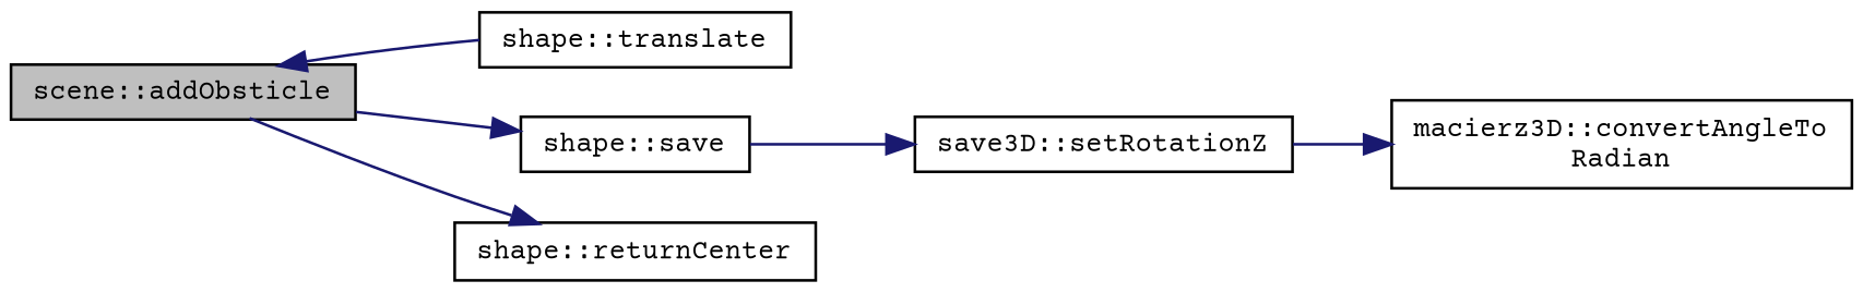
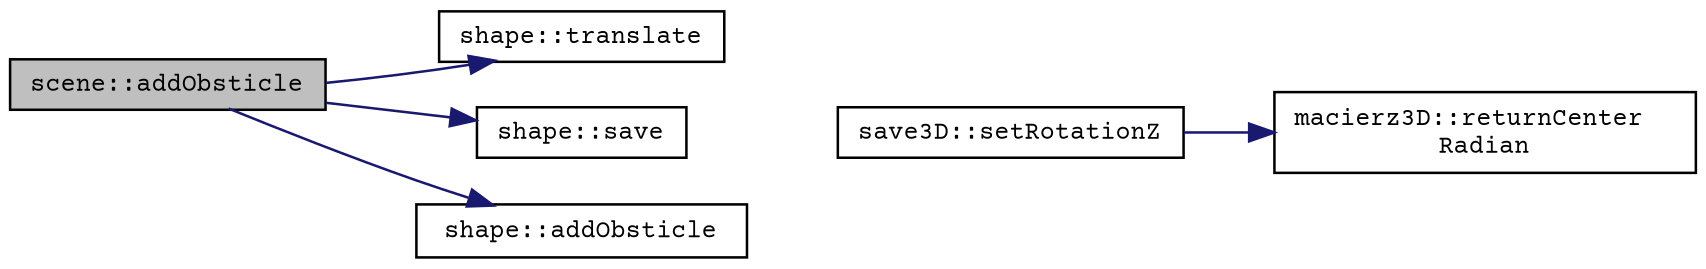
  digraph {
    fontname="Courier Prime"
    rankdir=LR
    node [color=black fillcolor=white fontname="Courier Prime" fontsize=10 shape=record style=filled]
    edge [color=midnightblue fontname="Courier Prime" fontsize=10 labelfontname=Helvetica labelfontsize=10 style=solid]
    n1 [fillcolor=grey75 fontcolor=black height=0.2 label="scene::addObsticle" width=0.4]
    n2 [height=0.2 label="shape::translate" width=0.4]
    n3 [height=0.2 label="shape::save" width=0.4]
-   n4 [height=0.2 label="shape::returnCenter" width=0.4]
+   n4 [height=0.2 label="shape::addObsticle" width=0.4]
    n5 [height=0.2 label="save3D::setRotationZ" width=0.4]
-   n6 [height=0.2 label="macierz3D::convertAngleTo\lRadian" width=0.4]
-   n2 -> n1
+   n6 [height=0.2 label="macierz3D::returnCenter\lRadian" width=0.4]
+   n1 -> n2
    n1 -> n3
    n1 -> n4
-   n3 -> n5
    n5 -> n6
  }
